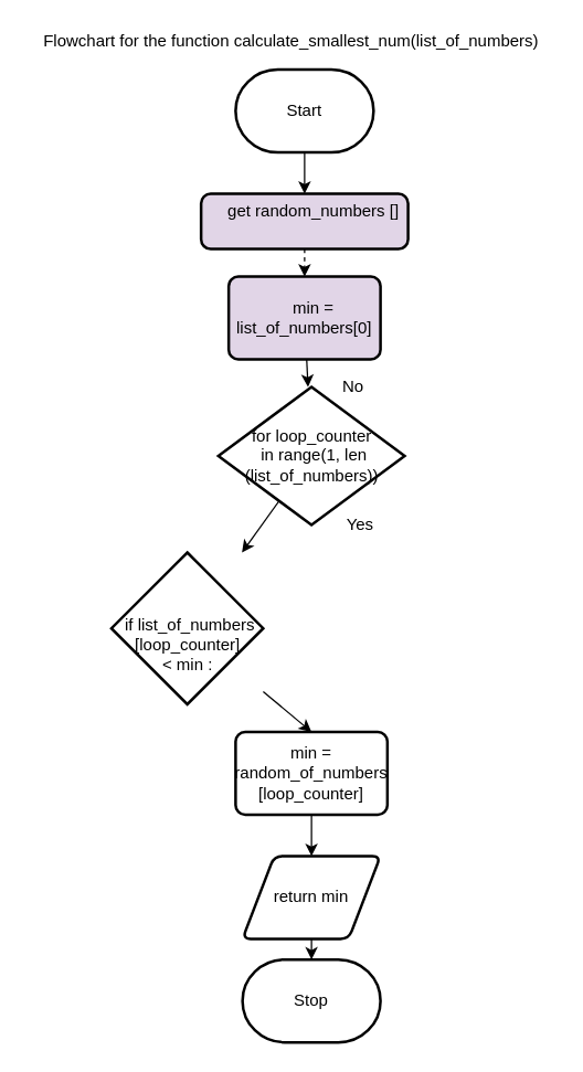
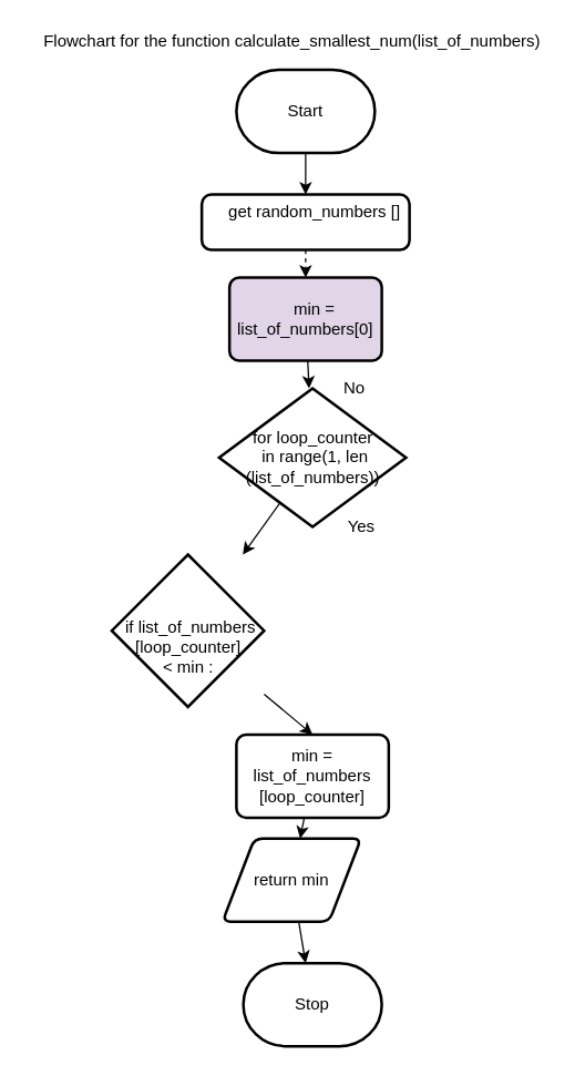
  <mxCell id="0" />
  <mxCell id="1" parent="0" />
  <mxCell id="2" style="edgeStyle=none;html=1;" parent="1" source="3" target="8" edge="1"><mxGeometry relative="1" as="geometry" /></mxCell>
  <mxCell id="3" value="Start" style="strokeWidth=2;html=1;shape=mxgraph.flowchart.terminator;whiteSpace=wrap;" parent="1" vertex="1"><mxGeometry x="170" y="50" width="100" height="60" as="geometry" /></mxCell>
  <mxCell id="4" value="Stop" style="strokeWidth=2;html=1;shape=mxgraph.flowchart.terminator;whiteSpace=wrap;" parent="1" vertex="1"><mxGeometry x="175" y="695" width="100" height="60" as="geometry" /></mxCell>
  <mxCell id="5" style="edgeStyle=none;html=1;" parent="1" target="12" edge="1"><mxGeometry relative="1" as="geometry"><mxPoint x="225" y="330" as="sourcePoint" /><mxPoint x="220" y="400" as="targetPoint" /></mxGeometry></mxCell>
  <mxCell id="6" value="&lt;div&gt;for loop_counter&lt;/div&gt;&lt;div&gt;&amp;nbsp;in range(1, len&lt;/div&gt;&lt;div&gt;(list_of_numbers))&lt;br&gt;&lt;/div&gt;" style="strokeWidth=2;html=1;shape=mxgraph.flowchart.decision;whiteSpace=wrap;verticalAlign=middle;" parent="1" vertex="1"><mxGeometry x="157.5" y="280" width="135" height="100" as="geometry" /></mxCell>
  <mxCell id="7" style="edgeStyle=none;html=1;entryX=0.5;entryY=0;entryDx=0;entryDy=0;dashed=1;" parent="1" source="8" target="14" edge="1"><mxGeometry relative="1" as="geometry" /></mxCell>
- <mxCell id="8" value="&lt;div&gt;&amp;nbsp; &amp;nbsp; get random_numbers []&lt;/div&gt;&lt;div&gt;&lt;br&gt;&lt;/div&gt;" style="rounded=1;whiteSpace=wrap;html=1;absoluteArcSize=1;arcSize=14;strokeWidth=2;fillColor=#e1d5e7;" parent="1" vertex="1"><mxGeometry x="145" y="140" width="150" height="40" as="geometry" /></mxCell>
+ <mxCell id="8" value="&lt;div&gt;&amp;nbsp; &amp;nbsp; get random_numbers []&lt;/div&gt;&lt;div&gt;&lt;br&gt;&lt;/div&gt;" style="rounded=1;whiteSpace=wrap;html=1;absoluteArcSize=1;arcSize=14;strokeWidth=2;" parent="1" vertex="1"><mxGeometry x="145" y="140" width="150" height="40" as="geometry" /></mxCell>
  <mxCell id="9" value="Yes" style="text;html=1;align=center;verticalAlign=middle;resizable=0;points=[];autosize=1;strokeColor=none;fillColor=none;" parent="1" vertex="1"><mxGeometry x="240" y="370" width="40" height="20" as="geometry" /></mxCell>
  <mxCell id="10" value="No" style="text;html=1;align=center;verticalAlign=middle;resizable=0;points=[];autosize=1;strokeColor=none;fillColor=none;" parent="1" vertex="1"><mxGeometry x="240" y="270" width="30" height="20" as="geometry" /></mxCell>
  <mxCell id="11" style="edgeStyle=none;html=1;entryX=0.5;entryY=0;entryDx=0;entryDy=0;" parent="1" source="12" target="16" edge="1"><mxGeometry relative="1" as="geometry" /></mxCell>
  <mxCell id="12" value="&amp;nbsp;if list_of_numbers&lt;br&gt;[loop_counter] &lt;br&gt;&amp;lt; min :" style="strokeWidth=2;html=1;shape=mxgraph.flowchart.decision;spacingTop=23;" parent="1" vertex="1"><mxGeometry x="80" y="400" width="110" height="110" as="geometry" /></mxCell>
  <mxCell id="13" style="edgeStyle=none;html=1;" parent="1" source="14" target="6" edge="1"><mxGeometry relative="1" as="geometry" /></mxCell>
  <mxCell id="14" value="&amp;nbsp; &amp;nbsp; min = list_of_numbers[0]" style="rounded=1;whiteSpace=wrap;html=1;absoluteArcSize=1;arcSize=14;strokeWidth=2;fillColor=#e1d5e7;" parent="1" vertex="1"><mxGeometry x="165" y="200" width="110" height="60" as="geometry" /></mxCell>
  <mxCell id="15" style="edgeStyle=none;html=1;" edge="1" parent="1" source="16" target="19"><mxGeometry relative="1" as="geometry" /></mxCell>
- <mxCell id="16" value="min = random_of_numbers&lt;br&gt;[loop_counter]" style="rounded=1;whiteSpace=wrap;html=1;absoluteArcSize=1;arcSize=14;strokeWidth=2;" parent="1" vertex="1"><mxGeometry x="170" y="530" width="110" height="60" as="geometry" /></mxCell>
+ <mxCell id="16" value="min = list_of_numbers&lt;br&gt;[loop_counter]" style="rounded=1;whiteSpace=wrap;html=1;absoluteArcSize=1;arcSize=14;strokeWidth=2;" parent="1" vertex="1"><mxGeometry x="170" y="530" width="110" height="60" as="geometry" /></mxCell>
  <mxCell id="17" value="Flowchart for the function&amp;nbsp;calculate_smallest_num(list_of_numbers)" style="text;html=1;align=center;verticalAlign=middle;resizable=0;points=[];autosize=1;strokeColor=none;fillColor=none;" parent="1" vertex="1"><mxGeometry x="20" y="20" width="380" height="20" as="geometry" /></mxCell>
  <mxCell id="18" style="edgeStyle=none;html=1;" edge="1" parent="1" source="19" target="4"><mxGeometry relative="1" as="geometry" /></mxCell>
- <mxCell id="19" value="return min" style="shape=parallelogram;html=1;strokeWidth=2;perimeter=parallelogramPerimeter;whiteSpace=wrap;rounded=1;arcSize=12;size=0.23;" vertex="1" parent="1"><mxGeometry x="175" y="620" width="100" height="60" as="geometry" /></mxCell>
+ <mxCell id="19" value="return min" style="shape=parallelogram;html=1;strokeWidth=2;perimeter=parallelogramPerimeter;whiteSpace=wrap;rounded=1;arcSize=12;size=0.23;" vertex="1" parent="1"><mxGeometry x="160" y="605" width="100" height="60" as="geometry" /></mxCell>
